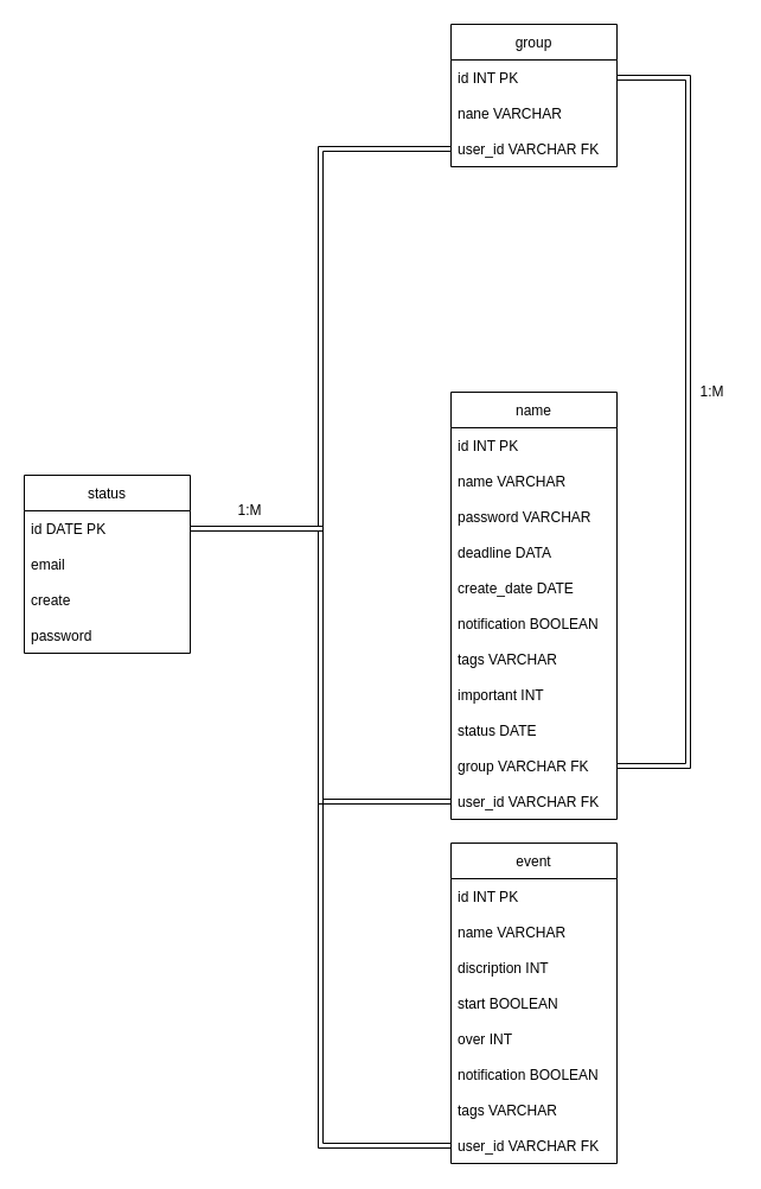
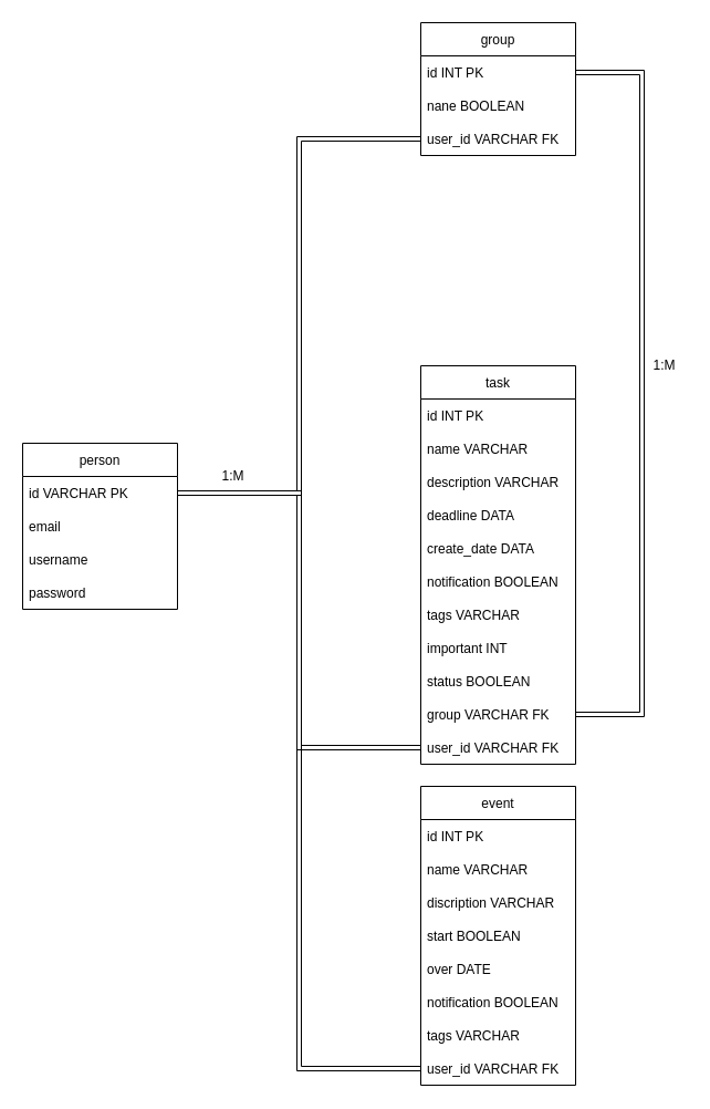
  <mxCell id="0" />
  <mxCell id="1" parent="0" />
- <mxCell id="2" value="name" style="swimlane;fontStyle=0;childLayout=stackLayout;horizontal=1;startSize=30;horizontalStack=0;resizeParent=1;resizeParentMax=0;resizeLast=0;collapsible=1;marginBottom=0;" parent="1" vertex="1"><mxGeometry x="380" y="330" width="140" height="360" as="geometry" /></mxCell>
+ <mxCell id="2" value="task" style="swimlane;fontStyle=0;childLayout=stackLayout;horizontal=1;startSize=30;horizontalStack=0;resizeParent=1;resizeParentMax=0;resizeLast=0;collapsible=1;marginBottom=0;" parent="1" vertex="1"><mxGeometry x="380" y="330" width="140" height="360" as="geometry" /></mxCell>
  <mxCell id="3" value="id INT PK" style="text;strokeColor=none;fillColor=none;align=left;verticalAlign=middle;spacingLeft=4;spacingRight=4;overflow=hidden;points=[[0,0.5],[1,0.5]];portConstraint=eastwest;rotatable=0;" parent="2" vertex="1"><mxGeometry y="30" width="140" height="30" as="geometry" /></mxCell>
  <mxCell id="4" value="name VARCHAR" style="text;strokeColor=none;fillColor=none;align=left;verticalAlign=middle;spacingLeft=4;spacingRight=4;overflow=hidden;points=[[0,0.5],[1,0.5]];portConstraint=eastwest;rotatable=0;" parent="2" vertex="1"><mxGeometry y="60" width="140" height="30" as="geometry" /></mxCell>
- <mxCell id="5" value="password VARCHAR" style="text;strokeColor=none;fillColor=none;align=left;verticalAlign=middle;spacingLeft=4;spacingRight=4;overflow=hidden;points=[[0,0.5],[1,0.5]];portConstraint=eastwest;rotatable=0;" parent="2" vertex="1"><mxGeometry y="90" width="140" height="30" as="geometry" /></mxCell>
+ <mxCell id="5" value="description VARCHAR" style="text;strokeColor=none;fillColor=none;align=left;verticalAlign=middle;spacingLeft=4;spacingRight=4;overflow=hidden;points=[[0,0.5],[1,0.5]];portConstraint=eastwest;rotatable=0;" parent="2" vertex="1"><mxGeometry y="90" width="140" height="30" as="geometry" /></mxCell>
  <mxCell id="6" value="deadline DATA" style="text;strokeColor=none;fillColor=none;align=left;verticalAlign=middle;spacingLeft=4;spacingRight=4;overflow=hidden;points=[[0,0.5],[1,0.5]];portConstraint=eastwest;rotatable=0;" parent="2" vertex="1"><mxGeometry y="120" width="140" height="30" as="geometry" /></mxCell>
- <mxCell id="7" value="create_date DATE" style="text;strokeColor=none;fillColor=none;align=left;verticalAlign=middle;spacingLeft=4;spacingRight=4;overflow=hidden;points=[[0,0.5],[1,0.5]];portConstraint=eastwest;rotatable=0;" parent="2" vertex="1"><mxGeometry y="150" width="140" height="30" as="geometry" /></mxCell>
+ <mxCell id="7" value="create_date DATA" style="text;strokeColor=none;fillColor=none;align=left;verticalAlign=middle;spacingLeft=4;spacingRight=4;overflow=hidden;points=[[0,0.5],[1,0.5]];portConstraint=eastwest;rotatable=0;" parent="2" vertex="1"><mxGeometry y="150" width="140" height="30" as="geometry" /></mxCell>
  <mxCell id="8" value="notification BOOLEAN" style="text;strokeColor=none;fillColor=none;align=left;verticalAlign=middle;spacingLeft=4;spacingRight=4;overflow=hidden;points=[[0,0.5],[1,0.5]];portConstraint=eastwest;rotatable=0;" parent="2" vertex="1"><mxGeometry y="180" width="140" height="30" as="geometry" /></mxCell>
  <mxCell id="9" value="tags VARCHAR" style="text;strokeColor=none;fillColor=none;align=left;verticalAlign=middle;spacingLeft=4;spacingRight=4;overflow=hidden;points=[[0,0.5],[1,0.5]];portConstraint=eastwest;rotatable=0;" parent="2" vertex="1"><mxGeometry y="210" width="140" height="30" as="geometry" /></mxCell>
  <mxCell id="10" value="important INT" style="text;strokeColor=none;fillColor=none;align=left;verticalAlign=middle;spacingLeft=4;spacingRight=4;overflow=hidden;points=[[0,0.5],[1,0.5]];portConstraint=eastwest;rotatable=0;" parent="2" vertex="1"><mxGeometry y="240" width="140" height="30" as="geometry" /></mxCell>
- <mxCell id="11" value="status DATE" style="text;strokeColor=none;fillColor=none;align=left;verticalAlign=middle;spacingLeft=4;spacingRight=4;overflow=hidden;points=[[0,0.5],[1,0.5]];portConstraint=eastwest;rotatable=0;" parent="2" vertex="1"><mxGeometry y="270" width="140" height="30" as="geometry" /></mxCell>
+ <mxCell id="11" value="status BOOLEAN" style="text;strokeColor=none;fillColor=none;align=left;verticalAlign=middle;spacingLeft=4;spacingRight=4;overflow=hidden;points=[[0,0.5],[1,0.5]];portConstraint=eastwest;rotatable=0;" parent="2" vertex="1"><mxGeometry y="270" width="140" height="30" as="geometry" /></mxCell>
  <mxCell id="12" value="group VARCHAR FK" style="text;strokeColor=none;fillColor=none;align=left;verticalAlign=middle;spacingLeft=4;spacingRight=4;overflow=hidden;points=[[0,0.5],[1,0.5]];portConstraint=eastwest;rotatable=0;" parent="2" vertex="1"><mxGeometry y="300" width="140" height="30" as="geometry" /></mxCell>
  <mxCell id="13" value="user_id VARCHAR FK" style="text;strokeColor=none;fillColor=none;align=left;verticalAlign=middle;spacingLeft=4;spacingRight=4;overflow=hidden;points=[[0,0.5],[1,0.5]];portConstraint=eastwest;rotatable=0;" parent="2" vertex="1"><mxGeometry y="330" width="140" height="30" as="geometry" /></mxCell>
- <mxCell id="14" value="status" style="swimlane;fontStyle=0;childLayout=stackLayout;horizontal=1;startSize=30;horizontalStack=0;resizeParent=1;resizeParentMax=0;resizeLast=0;collapsible=1;marginBottom=0;" parent="1" vertex="1"><mxGeometry x="20" y="400" width="140" height="150" as="geometry" /></mxCell>
- <mxCell id="15" value="id DATE PK" style="text;strokeColor=none;fillColor=none;align=left;verticalAlign=middle;spacingLeft=4;spacingRight=4;overflow=hidden;points=[[0,0.5],[1,0.5]];portConstraint=eastwest;rotatable=0;" parent="14" vertex="1"><mxGeometry y="30" width="140" height="30" as="geometry" /></mxCell>
+ <mxCell id="14" value="person" style="swimlane;fontStyle=0;childLayout=stackLayout;horizontal=1;startSize=30;horizontalStack=0;resizeParent=1;resizeParentMax=0;resizeLast=0;collapsible=1;marginBottom=0;" parent="1" vertex="1"><mxGeometry x="20" y="400" width="140" height="150" as="geometry" /></mxCell>
+ <mxCell id="15" value="id VARCHAR PK" style="text;strokeColor=none;fillColor=none;align=left;verticalAlign=middle;spacingLeft=4;spacingRight=4;overflow=hidden;points=[[0,0.5],[1,0.5]];portConstraint=eastwest;rotatable=0;" parent="14" vertex="1"><mxGeometry y="30" width="140" height="30" as="geometry" /></mxCell>
  <mxCell id="16" value="email" style="text;strokeColor=none;fillColor=none;align=left;verticalAlign=middle;spacingLeft=4;spacingRight=4;overflow=hidden;points=[[0,0.5],[1,0.5]];portConstraint=eastwest;rotatable=0;" parent="14" vertex="1"><mxGeometry y="60" width="140" height="30" as="geometry" /></mxCell>
- <mxCell id="17" value="create" style="text;strokeColor=none;fillColor=none;align=left;verticalAlign=middle;spacingLeft=4;spacingRight=4;overflow=hidden;points=[[0,0.5],[1,0.5]];portConstraint=eastwest;rotatable=0;" parent="14" vertex="1"><mxGeometry y="90" width="140" height="30" as="geometry" /></mxCell>
+ <mxCell id="17" value="username" style="text;strokeColor=none;fillColor=none;align=left;verticalAlign=middle;spacingLeft=4;spacingRight=4;overflow=hidden;points=[[0,0.5],[1,0.5]];portConstraint=eastwest;rotatable=0;" parent="14" vertex="1"><mxGeometry y="90" width="140" height="30" as="geometry" /></mxCell>
  <mxCell id="18" value="password" style="text;strokeColor=none;fillColor=none;align=left;verticalAlign=middle;spacingLeft=4;spacingRight=4;overflow=hidden;points=[[0,0.5],[1,0.5]];portConstraint=eastwest;rotatable=0;" parent="14" vertex="1"><mxGeometry y="120" width="140" height="30" as="geometry" /></mxCell>
  <mxCell id="19" value="group" style="swimlane;fontStyle=0;childLayout=stackLayout;horizontal=1;startSize=30;horizontalStack=0;resizeParent=1;resizeParentMax=0;resizeLast=0;collapsible=1;marginBottom=0;" parent="1" vertex="1"><mxGeometry x="380" y="20" width="140" height="120" as="geometry" /></mxCell>
  <mxCell id="20" value="id INT PK" style="text;strokeColor=none;fillColor=none;align=left;verticalAlign=middle;spacingLeft=4;spacingRight=4;overflow=hidden;points=[[0,0.5],[1,0.5]];portConstraint=eastwest;rotatable=0;" parent="19" vertex="1"><mxGeometry y="30" width="140" height="30" as="geometry" /></mxCell>
- <mxCell id="21" value="nane VARCHAR" style="text;strokeColor=none;fillColor=none;align=left;verticalAlign=middle;spacingLeft=4;spacingRight=4;overflow=hidden;points=[[0,0.5],[1,0.5]];portConstraint=eastwest;rotatable=0;" parent="19" vertex="1"><mxGeometry y="60" width="140" height="30" as="geometry" /></mxCell>
+ <mxCell id="21" value="nane BOOLEAN" style="text;strokeColor=none;fillColor=none;align=left;verticalAlign=middle;spacingLeft=4;spacingRight=4;overflow=hidden;points=[[0,0.5],[1,0.5]];portConstraint=eastwest;rotatable=0;" parent="19" vertex="1"><mxGeometry y="60" width="140" height="30" as="geometry" /></mxCell>
  <mxCell id="22" value="user_id VARCHAR FK" style="text;strokeColor=none;fillColor=none;align=left;verticalAlign=middle;spacingLeft=4;spacingRight=4;overflow=hidden;points=[[0,0.5],[1,0.5]];portConstraint=eastwest;rotatable=0;" parent="19" vertex="1"><mxGeometry y="90" width="140" height="30" as="geometry" /></mxCell>
  <mxCell id="23" value="event" style="swimlane;fontStyle=0;childLayout=stackLayout;horizontal=1;startSize=30;horizontalStack=0;resizeParent=1;resizeParentMax=0;resizeLast=0;collapsible=1;marginBottom=0;" parent="1" vertex="1"><mxGeometry x="380" y="710" width="140" height="270" as="geometry" /></mxCell>
  <mxCell id="24" value="id INT PK" style="text;strokeColor=none;fillColor=none;align=left;verticalAlign=middle;spacingLeft=4;spacingRight=4;overflow=hidden;points=[[0,0.5],[1,0.5]];portConstraint=eastwest;rotatable=0;" parent="23" vertex="1"><mxGeometry y="30" width="140" height="30" as="geometry" /></mxCell>
  <mxCell id="25" value="name VARCHAR" style="text;strokeColor=none;fillColor=none;align=left;verticalAlign=middle;spacingLeft=4;spacingRight=4;overflow=hidden;points=[[0,0.5],[1,0.5]];portConstraint=eastwest;rotatable=0;" parent="23" vertex="1"><mxGeometry y="60" width="140" height="30" as="geometry" /></mxCell>
- <mxCell id="26" value="discription INT" style="text;strokeColor=none;fillColor=none;align=left;verticalAlign=middle;spacingLeft=4;spacingRight=4;overflow=hidden;points=[[0,0.5],[1,0.5]];portConstraint=eastwest;rotatable=0;" parent="23" vertex="1"><mxGeometry y="90" width="140" height="30" as="geometry" /></mxCell>
+ <mxCell id="26" value="discription VARCHAR" style="text;strokeColor=none;fillColor=none;align=left;verticalAlign=middle;spacingLeft=4;spacingRight=4;overflow=hidden;points=[[0,0.5],[1,0.5]];portConstraint=eastwest;rotatable=0;" parent="23" vertex="1"><mxGeometry y="90" width="140" height="30" as="geometry" /></mxCell>
  <mxCell id="27" value="start BOOLEAN" style="text;strokeColor=none;fillColor=none;align=left;verticalAlign=middle;spacingLeft=4;spacingRight=4;overflow=hidden;points=[[0,0.5],[1,0.5]];portConstraint=eastwest;rotatable=0;" parent="23" vertex="1"><mxGeometry y="120" width="140" height="30" as="geometry" /></mxCell>
- <mxCell id="28" value="over INT" style="text;strokeColor=none;fillColor=none;align=left;verticalAlign=middle;spacingLeft=4;spacingRight=4;overflow=hidden;points=[[0,0.5],[1,0.5]];portConstraint=eastwest;rotatable=0;" parent="23" vertex="1"><mxGeometry y="150" width="140" height="30" as="geometry" /></mxCell>
+ <mxCell id="28" value="over DATE" style="text;strokeColor=none;fillColor=none;align=left;verticalAlign=middle;spacingLeft=4;spacingRight=4;overflow=hidden;points=[[0,0.5],[1,0.5]];portConstraint=eastwest;rotatable=0;" parent="23" vertex="1"><mxGeometry y="150" width="140" height="30" as="geometry" /></mxCell>
  <mxCell id="29" value="notification BOOLEAN" style="text;strokeColor=none;fillColor=none;align=left;verticalAlign=middle;spacingLeft=4;spacingRight=4;overflow=hidden;points=[[0,0.5],[1,0.5]];portConstraint=eastwest;rotatable=0;" parent="23" vertex="1"><mxGeometry y="180" width="140" height="30" as="geometry" /></mxCell>
  <mxCell id="30" value="tags VARCHAR" style="text;strokeColor=none;fillColor=none;align=left;verticalAlign=middle;spacingLeft=4;spacingRight=4;overflow=hidden;points=[[0,0.5],[1,0.5]];portConstraint=eastwest;rotatable=0;" parent="23" vertex="1"><mxGeometry y="210" width="140" height="30" as="geometry" /></mxCell>
  <mxCell id="31" value="user_id VARCHAR FK" style="text;strokeColor=none;fillColor=none;align=left;verticalAlign=middle;spacingLeft=4;spacingRight=4;overflow=hidden;points=[[0,0.5],[1,0.5]];portConstraint=eastwest;rotatable=0;" parent="23" vertex="1"><mxGeometry y="240" width="140" height="30" as="geometry" /></mxCell>
  <mxCell id="32" style="edgeStyle=orthogonalEdgeStyle;shape=link;rounded=0;orthogonalLoop=1;jettySize=auto;html=1;entryX=0;entryY=0.5;entryDx=0;entryDy=0;" parent="1" source="15" target="13" edge="1"><mxGeometry relative="1" as="geometry" /></mxCell>
  <mxCell id="33" style="edgeStyle=orthogonalEdgeStyle;shape=link;rounded=0;orthogonalLoop=1;jettySize=auto;html=1;entryX=0;entryY=0.5;entryDx=0;entryDy=0;" parent="1" source="15" target="22" edge="1"><mxGeometry relative="1" as="geometry" /></mxCell>
  <mxCell id="34" style="edgeStyle=orthogonalEdgeStyle;shape=link;rounded=0;orthogonalLoop=1;jettySize=auto;html=1;entryX=0;entryY=0.5;entryDx=0;entryDy=0;" parent="1" source="15" target="31" edge="1"><mxGeometry relative="1" as="geometry" /></mxCell>
  <mxCell id="35" value="1:M" style="text;html=1;align=center;verticalAlign=middle;resizable=0;points=[];autosize=1;strokeColor=none;fillColor=none;" parent="1" vertex="1"><mxGeometry x="190" y="420" width="40" height="20" as="geometry" /></mxCell>
  <mxCell id="36" style="edgeStyle=orthogonalEdgeStyle;shape=link;rounded=0;orthogonalLoop=1;jettySize=auto;html=1;entryX=1;entryY=0.5;entryDx=0;entryDy=0;" parent="1" source="20" target="12" edge="1"><mxGeometry relative="1" as="geometry"><Array as="points"><mxPoint x="580" y="65" /><mxPoint x="580" y="645" /></Array></mxGeometry></mxCell>
  <mxCell id="37" value="1:M" style="text;html=1;align=center;verticalAlign=middle;resizable=0;points=[];autosize=1;strokeColor=none;fillColor=none;" parent="1" vertex="1"><mxGeometry x="580" y="320" width="40" height="20" as="geometry" /></mxCell>
